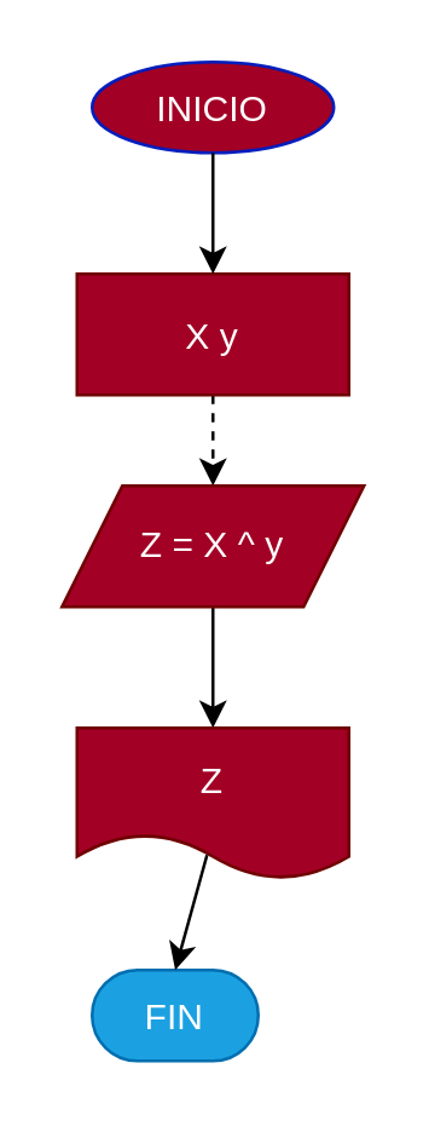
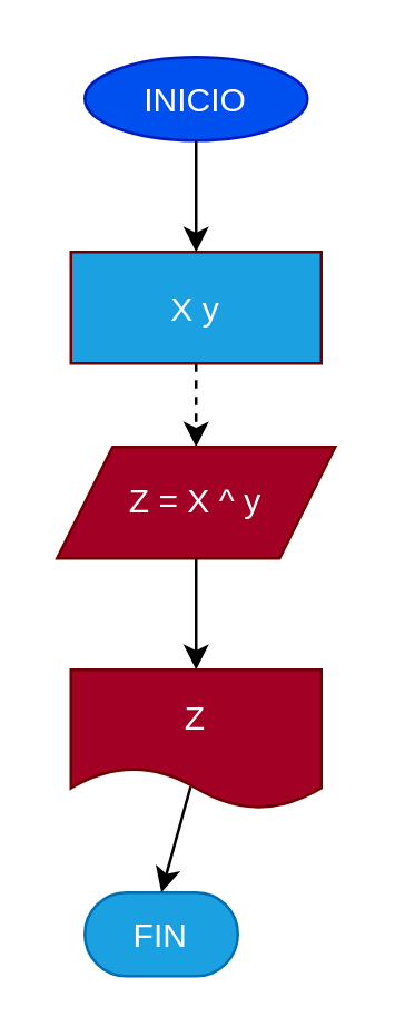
  <mxCell id="0" />
  <mxCell id="1" parent="0" />
- <mxCell id="2" value="INICIO" style="ellipse;fillColor=#a20025;fontColor=#ffffff;strokeColor=#001DBC;" vertex="1" parent="1"><mxGeometry x="30" y="20" width="80" height="30" as="geometry" /></mxCell>
+ <mxCell id="2" value="INICIO" style="ellipse;fillColor=#0050ef;fontColor=#ffffff;strokeColor=#001DBC;" vertex="1" parent="1"><mxGeometry x="30" y="20" width="80" height="30" as="geometry" /></mxCell>
  <mxCell id="3" style="edgeStyle=none;html=1;exitX=0.5;exitY=0;exitDx=0;exitDy=0;entryX=0.5;entryY=0;entryDx=0;entryDy=0;dashed=1;" edge="1" parent="1" source="4" target="8"><mxGeometry relative="1" as="geometry" /></mxCell>
- <mxCell id="4" value="X y" style="rounded=1;arcSize=0;direction=west;fillColor=#a20025;fontColor=#ffffff;strokeColor=#6F0000;" vertex="1" parent="1"><mxGeometry x="25" y="90" width="90" height="40" as="geometry" /></mxCell>
+ <mxCell id="4" value="X y" style="rounded=1;arcSize=0;direction=west;fillColor=#1ba1e2;fontColor=#ffffff;strokeColor=#6F0000;" vertex="1" parent="1"><mxGeometry x="25" y="90" width="90" height="40" as="geometry" /></mxCell>
  <mxCell id="5" value="" style="curved=1;noEdgeStyle=1;orthogonal=1;" edge="1" source="2" target="4" parent="1"><mxGeometry relative="1" as="geometry"><Array as="points"><mxPoint x="70" y="78" /></Array></mxGeometry></mxCell>
  <mxCell id="6" value="FIN" style="rounded=1;arcSize=50;fillColor=#1ba1e2;fontColor=#ffffff;strokeColor=#006EAF;" vertex="1" parent="1"><mxGeometry x="30" y="320" width="55" height="30" as="geometry" /></mxCell>
  <mxCell id="7" style="edgeStyle=none;html=1;exitX=0.5;exitY=1;exitDx=0;exitDy=0;entryX=0.5;entryY=0;entryDx=0;entryDy=0;" edge="1" parent="1" source="8" target="9"><mxGeometry relative="1" as="geometry" /></mxCell>
  <mxCell id="8" value="Z = X ^ y" style="shape=parallelogram;perimeter=parallelogramPerimeter;whiteSpace=wrap;html=1;dashed=0;fillColor=#a20025;fontColor=#ffffff;strokeColor=#6F0000;" vertex="1" parent="1"><mxGeometry x="20" y="160" width="100" height="40" as="geometry" /></mxCell>
  <mxCell id="9" value="Z" style="shape=document;whiteSpace=wrap;html=1;boundedLbl=1;dashed=0;flipH=1;fillColor=#a20025;fontColor=#ffffff;strokeColor=#6F0000;" vertex="1" parent="1"><mxGeometry x="25" y="240" width="90" height="50" as="geometry" /></mxCell>
  <mxCell id="10" style="edgeStyle=none;html=1;exitX=0.522;exitY=0.84;exitDx=0;exitDy=0;entryX=0.5;entryY=0;entryDx=0;entryDy=0;exitPerimeter=0;" edge="1" parent="1" source="9" target="6"><mxGeometry relative="1" as="geometry"><mxPoint x="80" y="240" as="sourcePoint" /><mxPoint x="80" y="280" as="targetPoint" /></mxGeometry></mxCell>
